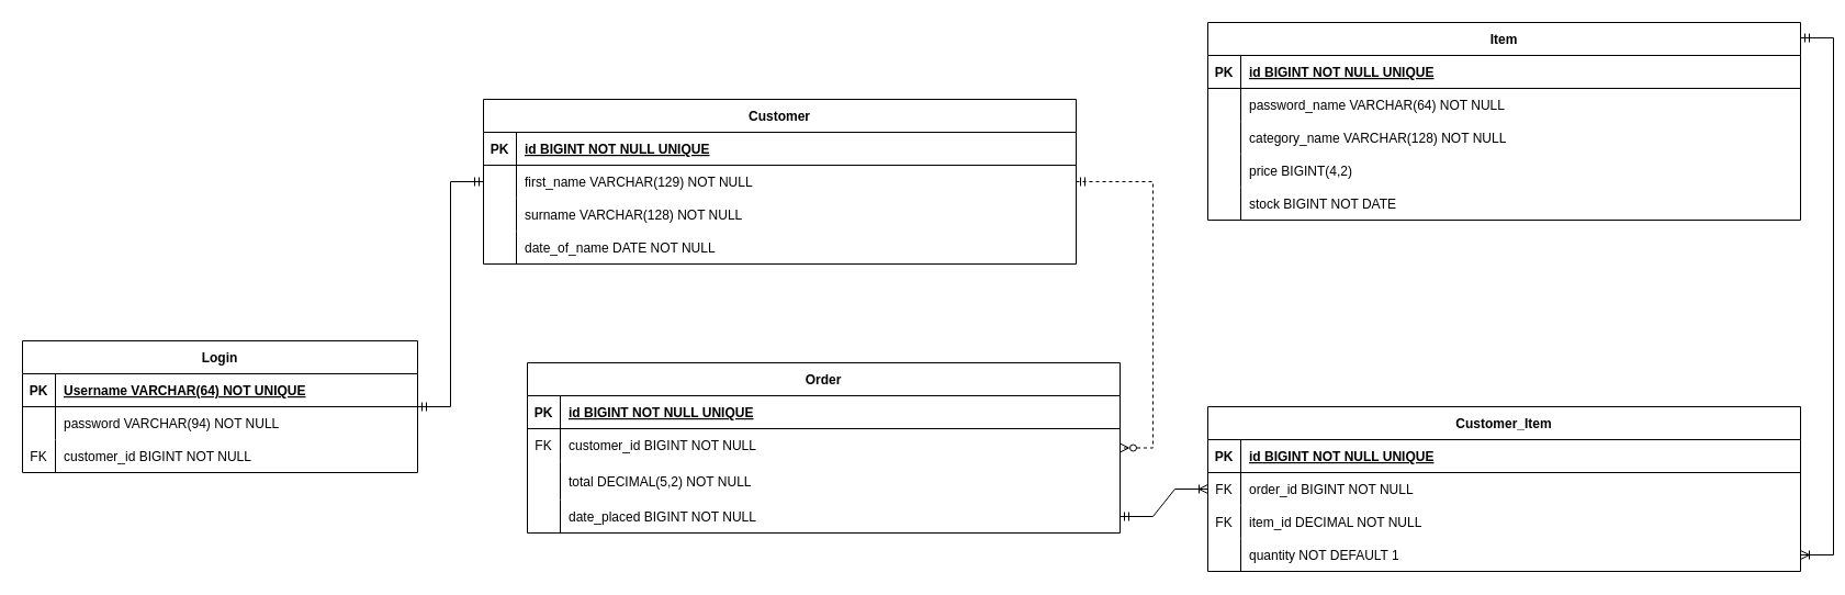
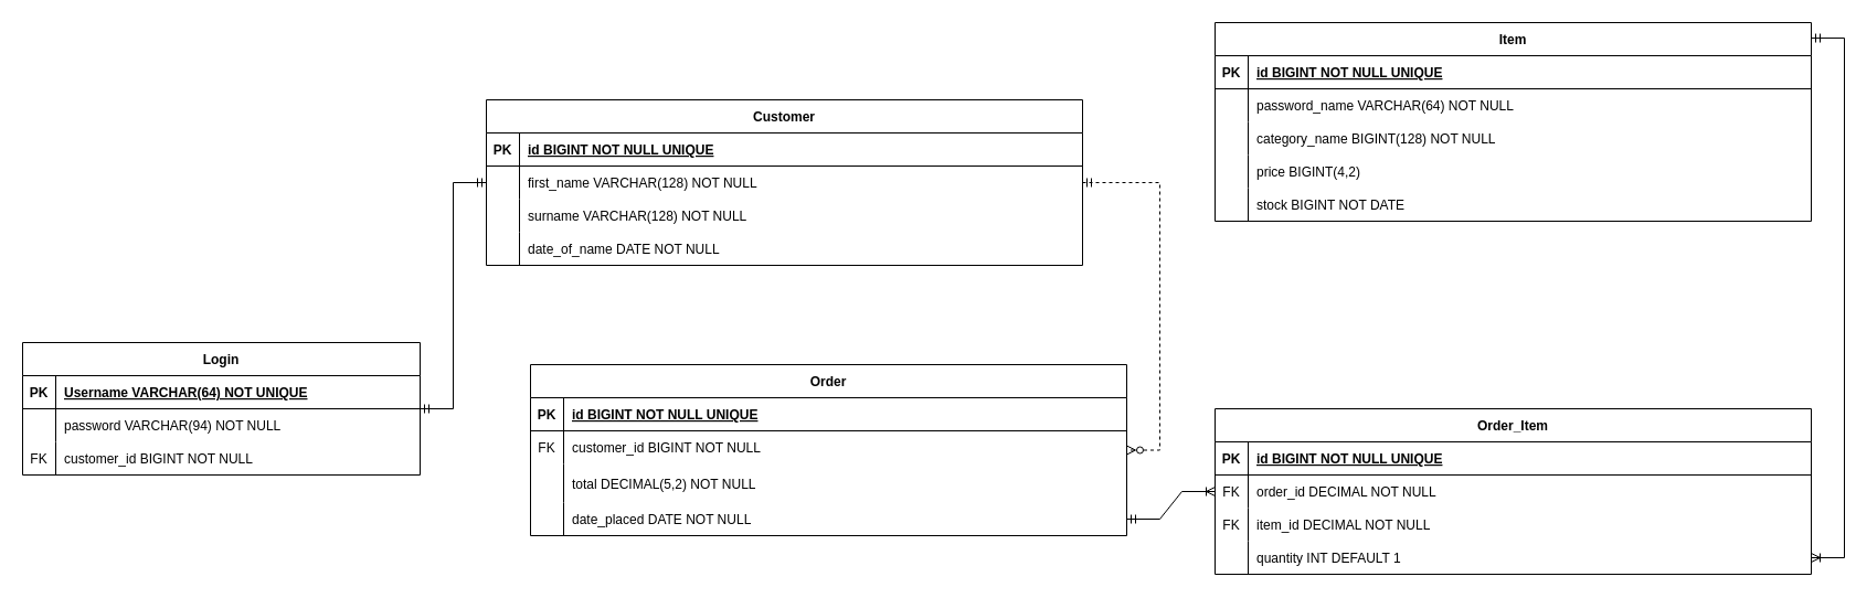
  <mxCell id="0" />
  <mxCell id="1" parent="0" />
  <mxCell id="2" value="Customer" style="shape=table;startSize=30;container=1;collapsible=1;childLayout=tableLayout;fixedRows=1;rowLines=0;fontStyle=1;align=center;resizeLast=1;" vertex="1" parent="1"><mxGeometry x="440" y="90" width="540" height="150" as="geometry" /></mxCell>
  <mxCell id="3" value="" style="shape=tableRow;horizontal=0;startSize=0;swimlaneHead=0;swimlaneBody=0;fillColor=none;collapsible=0;dropTarget=0;points=[[0,0.5],[1,0.5]];portConstraint=eastwest;top=0;left=0;right=0;bottom=1;" vertex="1" parent="2"><mxGeometry y="30" width="540" height="30" as="geometry" /></mxCell>
  <mxCell id="4" value="PK" style="shape=partialRectangle;connectable=0;fillColor=none;top=0;left=0;bottom=0;right=0;fontStyle=1;overflow=hidden;" vertex="1" parent="3"><mxGeometry width="30" height="30" as="geometry"><mxRectangle width="30" height="30" as="alternateBounds" /></mxGeometry></mxCell>
  <mxCell id="5" value="id BIGINT NOT NULL UNIQUE" style="shape=partialRectangle;connectable=0;fillColor=none;top=0;left=0;bottom=0;right=0;align=left;spacingLeft=6;fontStyle=5;overflow=hidden;" vertex="1" parent="3"><mxGeometry x="30" width="510" height="30" as="geometry"><mxRectangle width="510" height="30" as="alternateBounds" /></mxGeometry></mxCell>
  <mxCell id="6" value="" style="shape=tableRow;horizontal=0;startSize=0;swimlaneHead=0;swimlaneBody=0;fillColor=none;collapsible=0;dropTarget=0;points=[[0,0.5],[1,0.5]];portConstraint=eastwest;top=0;left=0;right=0;bottom=0;" vertex="1" parent="2"><mxGeometry y="60" width="540" height="30" as="geometry" /></mxCell>
  <mxCell id="7" value="" style="shape=partialRectangle;connectable=0;fillColor=none;top=0;left=0;bottom=0;right=0;editable=1;overflow=hidden;" vertex="1" parent="6"><mxGeometry width="30" height="30" as="geometry"><mxRectangle width="30" height="30" as="alternateBounds" /></mxGeometry></mxCell>
- <mxCell id="8" value="first_name VARCHAR(129) NOT NULL" style="shape=partialRectangle;connectable=0;fillColor=none;top=0;left=0;bottom=0;right=0;align=left;spacingLeft=6;overflow=hidden;" vertex="1" parent="6"><mxGeometry x="30" width="510" height="30" as="geometry"><mxRectangle width="510" height="30" as="alternateBounds" /></mxGeometry></mxCell>
+ <mxCell id="8" value="first_name VARCHAR(128) NOT NULL" style="shape=partialRectangle;connectable=0;fillColor=none;top=0;left=0;bottom=0;right=0;align=left;spacingLeft=6;overflow=hidden;" vertex="1" parent="6"><mxGeometry x="30" width="510" height="30" as="geometry"><mxRectangle width="510" height="30" as="alternateBounds" /></mxGeometry></mxCell>
  <mxCell id="9" value="" style="shape=tableRow;horizontal=0;startSize=0;swimlaneHead=0;swimlaneBody=0;fillColor=none;collapsible=0;dropTarget=0;points=[[0,0.5],[1,0.5]];portConstraint=eastwest;top=0;left=0;right=0;bottom=0;" vertex="1" parent="2"><mxGeometry y="90" width="540" height="30" as="geometry" /></mxCell>
  <mxCell id="10" value="" style="shape=partialRectangle;connectable=0;fillColor=none;top=0;left=0;bottom=0;right=0;editable=1;overflow=hidden;" vertex="1" parent="9"><mxGeometry width="30" height="30" as="geometry"><mxRectangle width="30" height="30" as="alternateBounds" /></mxGeometry></mxCell>
  <mxCell id="11" value="surname VARCHAR(128) NOT NULL" style="shape=partialRectangle;connectable=0;fillColor=none;top=0;left=0;bottom=0;right=0;align=left;spacingLeft=6;overflow=hidden;" vertex="1" parent="9"><mxGeometry x="30" width="510" height="30" as="geometry"><mxRectangle width="510" height="30" as="alternateBounds" /></mxGeometry></mxCell>
  <mxCell id="12" value="" style="shape=tableRow;horizontal=0;startSize=0;swimlaneHead=0;swimlaneBody=0;fillColor=none;collapsible=0;dropTarget=0;points=[[0,0.5],[1,0.5]];portConstraint=eastwest;top=0;left=0;right=0;bottom=0;" vertex="1" parent="2"><mxGeometry y="120" width="540" height="30" as="geometry" /></mxCell>
  <mxCell id="13" value="" style="shape=partialRectangle;connectable=0;fillColor=none;top=0;left=0;bottom=0;right=0;editable=1;overflow=hidden;" vertex="1" parent="12"><mxGeometry width="30" height="30" as="geometry"><mxRectangle width="30" height="30" as="alternateBounds" /></mxGeometry></mxCell>
  <mxCell id="14" value="date_of_name DATE NOT NULL" style="shape=partialRectangle;connectable=0;fillColor=none;top=0;left=0;bottom=0;right=0;align=left;spacingLeft=6;overflow=hidden;" vertex="1" parent="12"><mxGeometry x="30" width="510" height="30" as="geometry"><mxRectangle width="510" height="30" as="alternateBounds" /></mxGeometry></mxCell>
  <mxCell id="15" value="Item" style="shape=table;startSize=30;container=1;collapsible=1;childLayout=tableLayout;fixedRows=1;rowLines=0;fontStyle=1;align=center;resizeLast=1;" vertex="1" parent="1"><mxGeometry x="1100" y="20" width="540" height="180" as="geometry" /></mxCell>
  <mxCell id="16" value="" style="shape=tableRow;horizontal=0;startSize=0;swimlaneHead=0;swimlaneBody=0;fillColor=none;collapsible=0;dropTarget=0;points=[[0,0.5],[1,0.5]];portConstraint=eastwest;top=0;left=0;right=0;bottom=1;" vertex="1" parent="15"><mxGeometry y="30" width="540" height="30" as="geometry" /></mxCell>
  <mxCell id="17" value="PK" style="shape=partialRectangle;connectable=0;fillColor=none;top=0;left=0;bottom=0;right=0;fontStyle=1;overflow=hidden;" vertex="1" parent="16"><mxGeometry width="30" height="30" as="geometry"><mxRectangle width="30" height="30" as="alternateBounds" /></mxGeometry></mxCell>
  <mxCell id="18" value="id BIGINT NOT NULL UNIQUE" style="shape=partialRectangle;connectable=0;fillColor=none;top=0;left=0;bottom=0;right=0;align=left;spacingLeft=6;fontStyle=5;overflow=hidden;" vertex="1" parent="16"><mxGeometry x="30" width="510" height="30" as="geometry"><mxRectangle width="510" height="30" as="alternateBounds" /></mxGeometry></mxCell>
  <mxCell id="19" value="" style="shape=tableRow;horizontal=0;startSize=0;swimlaneHead=0;swimlaneBody=0;fillColor=none;collapsible=0;dropTarget=0;points=[[0,0.5],[1,0.5]];portConstraint=eastwest;top=0;left=0;right=0;bottom=0;" vertex="1" parent="15"><mxGeometry y="60" width="540" height="30" as="geometry" /></mxCell>
  <mxCell id="20" value="" style="shape=partialRectangle;connectable=0;fillColor=none;top=0;left=0;bottom=0;right=0;editable=1;overflow=hidden;" vertex="1" parent="19"><mxGeometry width="30" height="30" as="geometry"><mxRectangle width="30" height="30" as="alternateBounds" /></mxGeometry></mxCell>
  <mxCell id="21" value="password_name VARCHAR(64) NOT NULL " style="shape=partialRectangle;connectable=0;fillColor=none;top=0;left=0;bottom=0;right=0;align=left;spacingLeft=6;overflow=hidden;" vertex="1" parent="19"><mxGeometry x="30" width="510" height="30" as="geometry"><mxRectangle width="510" height="30" as="alternateBounds" /></mxGeometry></mxCell>
  <mxCell id="22" value="" style="shape=tableRow;horizontal=0;startSize=0;swimlaneHead=0;swimlaneBody=0;fillColor=none;collapsible=0;dropTarget=0;points=[[0,0.5],[1,0.5]];portConstraint=eastwest;top=0;left=0;right=0;bottom=0;" vertex="1" parent="15"><mxGeometry y="90" width="540" height="30" as="geometry" /></mxCell>
  <mxCell id="23" value="" style="shape=partialRectangle;connectable=0;fillColor=none;top=0;left=0;bottom=0;right=0;editable=1;overflow=hidden;" vertex="1" parent="22"><mxGeometry width="30" height="30" as="geometry"><mxRectangle width="30" height="30" as="alternateBounds" /></mxGeometry></mxCell>
- <mxCell id="24" value="category_name VARCHAR(128) NOT NULL" style="shape=partialRectangle;connectable=0;fillColor=none;top=0;left=0;bottom=0;right=0;align=left;spacingLeft=6;overflow=hidden;" vertex="1" parent="22"><mxGeometry x="30" width="510" height="30" as="geometry"><mxRectangle width="510" height="30" as="alternateBounds" /></mxGeometry></mxCell>
+ <mxCell id="24" value="category_name BIGINT(128) NOT NULL" style="shape=partialRectangle;connectable=0;fillColor=none;top=0;left=0;bottom=0;right=0;align=left;spacingLeft=6;overflow=hidden;" vertex="1" parent="22"><mxGeometry x="30" width="510" height="30" as="geometry"><mxRectangle width="510" height="30" as="alternateBounds" /></mxGeometry></mxCell>
  <mxCell id="25" value="" style="shape=tableRow;horizontal=0;startSize=0;swimlaneHead=0;swimlaneBody=0;fillColor=none;collapsible=0;dropTarget=0;points=[[0,0.5],[1,0.5]];portConstraint=eastwest;top=0;left=0;right=0;bottom=0;" vertex="1" parent="15"><mxGeometry y="120" width="540" height="30" as="geometry" /></mxCell>
  <mxCell id="26" value="" style="shape=partialRectangle;connectable=0;fillColor=none;top=0;left=0;bottom=0;right=0;editable=1;overflow=hidden;" vertex="1" parent="25"><mxGeometry width="30" height="30" as="geometry"><mxRectangle width="30" height="30" as="alternateBounds" /></mxGeometry></mxCell>
  <mxCell id="27" value="price BIGINT(4,2)" style="shape=partialRectangle;connectable=0;fillColor=none;top=0;left=0;bottom=0;right=0;align=left;spacingLeft=6;overflow=hidden;" vertex="1" parent="25"><mxGeometry x="30" width="510" height="30" as="geometry"><mxRectangle width="510" height="30" as="alternateBounds" /></mxGeometry></mxCell>
  <mxCell id="28" style="shape=tableRow;horizontal=0;startSize=0;swimlaneHead=0;swimlaneBody=0;fillColor=none;collapsible=0;dropTarget=0;points=[[0,0.5],[1,0.5]];portConstraint=eastwest;top=0;left=0;right=0;bottom=0;" vertex="1" parent="15"><mxGeometry y="150" width="540" height="30" as="geometry" /></mxCell>
  <mxCell id="29" style="shape=partialRectangle;connectable=0;fillColor=none;top=0;left=0;bottom=0;right=0;editable=1;overflow=hidden;" vertex="1" parent="28"><mxGeometry width="30" height="30" as="geometry"><mxRectangle width="30" height="30" as="alternateBounds" /></mxGeometry></mxCell>
  <mxCell id="30" value="stock BIGINT NOT DATE" style="shape=partialRectangle;connectable=0;fillColor=none;top=0;left=0;bottom=0;right=0;align=left;spacingLeft=6;overflow=hidden;" vertex="1" parent="28"><mxGeometry x="30" width="510" height="30" as="geometry"><mxRectangle width="510" height="30" as="alternateBounds" /></mxGeometry></mxCell>
  <mxCell id="31" value="Order" style="shape=table;startSize=30;container=1;collapsible=1;childLayout=tableLayout;fixedRows=1;rowLines=0;fontStyle=1;align=center;resizeLast=1;" vertex="1" parent="1"><mxGeometry x="480" y="330" width="540" height="155" as="geometry" /></mxCell>
  <mxCell id="32" value="" style="shape=tableRow;horizontal=0;startSize=0;swimlaneHead=0;swimlaneBody=0;fillColor=none;collapsible=0;dropTarget=0;points=[[0,0.5],[1,0.5]];portConstraint=eastwest;top=0;left=0;right=0;bottom=1;" vertex="1" parent="31"><mxGeometry y="30" width="540" height="30" as="geometry" /></mxCell>
  <mxCell id="33" value="PK" style="shape=partialRectangle;connectable=0;fillColor=none;top=0;left=0;bottom=0;right=0;fontStyle=1;overflow=hidden;" vertex="1" parent="32"><mxGeometry width="30" height="30" as="geometry"><mxRectangle width="30" height="30" as="alternateBounds" /></mxGeometry></mxCell>
  <mxCell id="34" value="id BIGINT NOT NULL UNIQUE" style="shape=partialRectangle;connectable=0;fillColor=none;top=0;left=0;bottom=0;right=0;align=left;spacingLeft=6;fontStyle=5;overflow=hidden;" vertex="1" parent="32"><mxGeometry x="30" width="510" height="30" as="geometry"><mxRectangle width="510" height="30" as="alternateBounds" /></mxGeometry></mxCell>
  <mxCell id="35" value="" style="shape=tableRow;horizontal=0;startSize=0;swimlaneHead=0;swimlaneBody=0;fillColor=none;collapsible=0;dropTarget=0;points=[[0,0.5],[1,0.5]];portConstraint=eastwest;top=0;left=0;right=0;bottom=0;" vertex="1" parent="31"><mxGeometry y="60" width="540" height="30" as="geometry" /></mxCell>
  <mxCell id="36" value="FK" style="shape=partialRectangle;connectable=0;fillColor=none;top=0;left=0;bottom=0;right=0;editable=1;overflow=hidden;" vertex="1" parent="35"><mxGeometry width="30" height="30" as="geometry"><mxRectangle width="30" height="30" as="alternateBounds" /></mxGeometry></mxCell>
  <mxCell id="37" value="customer_id BIGINT NOT NULL" style="shape=partialRectangle;connectable=0;fillColor=none;top=0;left=0;bottom=0;right=0;align=left;spacingLeft=6;overflow=hidden;" vertex="1" parent="35"><mxGeometry x="30" width="510" height="30" as="geometry"><mxRectangle width="510" height="30" as="alternateBounds" /></mxGeometry></mxCell>
  <mxCell id="38" style="shape=tableRow;horizontal=0;startSize=0;swimlaneHead=0;swimlaneBody=0;fillColor=none;collapsible=0;dropTarget=0;points=[[0,0.5],[1,0.5]];portConstraint=eastwest;top=0;left=0;right=0;bottom=0;" vertex="1" parent="31"><mxGeometry y="90" width="540" height="35" as="geometry" /></mxCell>
  <mxCell id="39" style="shape=partialRectangle;connectable=0;fillColor=none;top=0;left=0;bottom=0;right=0;editable=1;overflow=hidden;" vertex="1" parent="38"><mxGeometry width="30" height="35" as="geometry"><mxRectangle width="30" height="35" as="alternateBounds" /></mxGeometry></mxCell>
  <mxCell id="40" value="total DECIMAL(5,2) NOT NULL" style="shape=partialRectangle;connectable=0;fillColor=none;top=0;left=0;bottom=0;right=0;align=left;spacingLeft=6;overflow=hidden;" vertex="1" parent="38"><mxGeometry x="30" width="510" height="35" as="geometry"><mxRectangle width="510" height="35" as="alternateBounds" /></mxGeometry></mxCell>
  <mxCell id="41" value="" style="shape=tableRow;horizontal=0;startSize=0;swimlaneHead=0;swimlaneBody=0;fillColor=none;collapsible=0;dropTarget=0;points=[[0,0.5],[1,0.5]];portConstraint=eastwest;top=0;left=0;right=0;bottom=0;" vertex="1" parent="31"><mxGeometry y="125" width="540" height="30" as="geometry" /></mxCell>
  <mxCell id="42" value="" style="shape=partialRectangle;connectable=0;fillColor=none;top=0;left=0;bottom=0;right=0;editable=1;overflow=hidden;" vertex="1" parent="41"><mxGeometry width="30" height="30" as="geometry"><mxRectangle width="30" height="30" as="alternateBounds" /></mxGeometry></mxCell>
- <mxCell id="43" value="date_placed BIGINT NOT NULL" style="shape=partialRectangle;connectable=0;fillColor=none;top=0;left=0;bottom=0;right=0;align=left;spacingLeft=6;overflow=hidden;" vertex="1" parent="41"><mxGeometry x="30" width="510" height="30" as="geometry"><mxRectangle width="510" height="30" as="alternateBounds" /></mxGeometry></mxCell>
- <mxCell id="44" value="Customer_Item" style="shape=table;startSize=30;container=1;collapsible=1;childLayout=tableLayout;fixedRows=1;rowLines=0;fontStyle=1;align=center;resizeLast=1;" vertex="1" parent="1"><mxGeometry x="1100" y="370" width="540" height="150" as="geometry" /></mxCell>
+ <mxCell id="43" value="date_placed DATE NOT NULL" style="shape=partialRectangle;connectable=0;fillColor=none;top=0;left=0;bottom=0;right=0;align=left;spacingLeft=6;overflow=hidden;" vertex="1" parent="41"><mxGeometry x="30" width="510" height="30" as="geometry"><mxRectangle width="510" height="30" as="alternateBounds" /></mxGeometry></mxCell>
+ <mxCell id="44" value="Order_Item" style="shape=table;startSize=30;container=1;collapsible=1;childLayout=tableLayout;fixedRows=1;rowLines=0;fontStyle=1;align=center;resizeLast=1;" vertex="1" parent="1"><mxGeometry x="1100" y="370" width="540" height="150" as="geometry" /></mxCell>
  <mxCell id="45" value="" style="shape=tableRow;horizontal=0;startSize=0;swimlaneHead=0;swimlaneBody=0;fillColor=none;collapsible=0;dropTarget=0;points=[[0,0.5],[1,0.5]];portConstraint=eastwest;top=0;left=0;right=0;bottom=1;" vertex="1" parent="44"><mxGeometry y="30" width="540" height="30" as="geometry" /></mxCell>
  <mxCell id="46" value="PK" style="shape=partialRectangle;connectable=0;fillColor=none;top=0;left=0;bottom=0;right=0;fontStyle=1;overflow=hidden;" vertex="1" parent="45"><mxGeometry width="30" height="30" as="geometry"><mxRectangle width="30" height="30" as="alternateBounds" /></mxGeometry></mxCell>
  <mxCell id="47" value="id BIGINT NOT NULL UNIQUE" style="shape=partialRectangle;connectable=0;fillColor=none;top=0;left=0;bottom=0;right=0;align=left;spacingLeft=6;fontStyle=5;overflow=hidden;" vertex="1" parent="45"><mxGeometry x="30" width="510" height="30" as="geometry"><mxRectangle width="510" height="30" as="alternateBounds" /></mxGeometry></mxCell>
  <mxCell id="48" value="" style="shape=tableRow;horizontal=0;startSize=0;swimlaneHead=0;swimlaneBody=0;fillColor=none;collapsible=0;dropTarget=0;points=[[0,0.5],[1,0.5]];portConstraint=eastwest;top=0;left=0;right=0;bottom=0;" vertex="1" parent="44"><mxGeometry y="60" width="540" height="30" as="geometry" /></mxCell>
  <mxCell id="49" value="FK" style="shape=partialRectangle;connectable=0;fillColor=none;top=0;left=0;bottom=0;right=0;editable=1;overflow=hidden;" vertex="1" parent="48"><mxGeometry width="30" height="30" as="geometry"><mxRectangle width="30" height="30" as="alternateBounds" /></mxGeometry></mxCell>
- <mxCell id="50" value="order_id BIGINT NOT NULL" style="shape=partialRectangle;connectable=0;fillColor=none;top=0;left=0;bottom=0;right=0;align=left;spacingLeft=6;overflow=hidden;" vertex="1" parent="48"><mxGeometry x="30" width="510" height="30" as="geometry"><mxRectangle width="510" height="30" as="alternateBounds" /></mxGeometry></mxCell>
+ <mxCell id="50" value="order_id DECIMAL NOT NULL" style="shape=partialRectangle;connectable=0;fillColor=none;top=0;left=0;bottom=0;right=0;align=left;spacingLeft=6;overflow=hidden;" vertex="1" parent="48"><mxGeometry x="30" width="510" height="30" as="geometry"><mxRectangle width="510" height="30" as="alternateBounds" /></mxGeometry></mxCell>
  <mxCell id="51" value="" style="shape=tableRow;horizontal=0;startSize=0;swimlaneHead=0;swimlaneBody=0;fillColor=none;collapsible=0;dropTarget=0;points=[[0,0.5],[1,0.5]];portConstraint=eastwest;top=0;left=0;right=0;bottom=0;" vertex="1" parent="44"><mxGeometry y="90" width="540" height="30" as="geometry" /></mxCell>
  <mxCell id="52" value="FK" style="shape=partialRectangle;connectable=0;fillColor=none;top=0;left=0;bottom=0;right=0;editable=1;overflow=hidden;" vertex="1" parent="51"><mxGeometry width="30" height="30" as="geometry"><mxRectangle width="30" height="30" as="alternateBounds" /></mxGeometry></mxCell>
  <mxCell id="53" value="item_id DECIMAL NOT NULL" style="shape=partialRectangle;connectable=0;fillColor=none;top=0;left=0;bottom=0;right=0;align=left;spacingLeft=6;overflow=hidden;" vertex="1" parent="51"><mxGeometry x="30" width="510" height="30" as="geometry"><mxRectangle width="510" height="30" as="alternateBounds" /></mxGeometry></mxCell>
  <mxCell id="54" style="shape=tableRow;horizontal=0;startSize=0;swimlaneHead=0;swimlaneBody=0;fillColor=none;collapsible=0;dropTarget=0;points=[[0,0.5],[1,0.5]];portConstraint=eastwest;top=0;left=0;right=0;bottom=0;" vertex="1" parent="44"><mxGeometry y="120" width="540" height="30" as="geometry" /></mxCell>
  <mxCell id="55" style="shape=partialRectangle;connectable=0;fillColor=none;top=0;left=0;bottom=0;right=0;editable=1;overflow=hidden;" vertex="1" parent="54"><mxGeometry width="30" height="30" as="geometry"><mxRectangle width="30" height="30" as="alternateBounds" /></mxGeometry></mxCell>
- <mxCell id="56" value="quantity NOT DEFAULT 1" style="shape=partialRectangle;connectable=0;fillColor=none;top=0;left=0;bottom=0;right=0;align=left;spacingLeft=6;overflow=hidden;" vertex="1" parent="54"><mxGeometry x="30" width="510" height="30" as="geometry"><mxRectangle width="510" height="30" as="alternateBounds" /></mxGeometry></mxCell>
+ <mxCell id="56" value="quantity INT DEFAULT 1" style="shape=partialRectangle;connectable=0;fillColor=none;top=0;left=0;bottom=0;right=0;align=left;spacingLeft=6;overflow=hidden;" vertex="1" parent="54"><mxGeometry x="30" width="510" height="30" as="geometry"><mxRectangle width="510" height="30" as="alternateBounds" /></mxGeometry></mxCell>
  <mxCell id="57" value="" style="edgeStyle=entityRelationEdgeStyle;fontSize=12;html=1;endArrow=ERzeroToMany;startArrow=ERmandOne;rounded=0;dashed=1;" edge="1" parent="1" source="2" target="31"><mxGeometry width="100" height="100" relative="1" as="geometry"><mxPoint x="1020" y="120" as="sourcePoint" /><mxPoint x="1080" y="370" as="targetPoint" /></mxGeometry></mxCell>
  <mxCell id="58" value="" style="edgeStyle=entityRelationEdgeStyle;fontSize=12;html=1;endArrow=ERoneToMany;startArrow=ERmandOne;rounded=0;" edge="1" parent="1" source="41" target="44"><mxGeometry width="100" height="100" relative="1" as="geometry"><mxPoint x="1030" y="440" as="sourcePoint" /><mxPoint x="1100" y="360" as="targetPoint" /></mxGeometry></mxCell>
  <mxCell id="59" value="" style="edgeStyle=entityRelationEdgeStyle;fontSize=12;html=1;endArrow=ERoneToMany;startArrow=ERmandOne;rounded=0;exitX=1;exitY=0.078;exitDx=0;exitDy=0;exitPerimeter=0;" edge="1" parent="1" source="15" target="54"><mxGeometry width="100" height="100" relative="1" as="geometry"><mxPoint x="1435" y="350" as="sourcePoint" /><mxPoint x="1480" y="593" as="targetPoint" /></mxGeometry></mxCell>
  <mxCell id="60" value="Login" style="shape=table;startSize=30;container=1;collapsible=1;childLayout=tableLayout;fixedRows=1;rowLines=0;fontStyle=1;align=center;resizeLast=1;" vertex="1" parent="1"><mxGeometry x="20" y="310" width="360" height="120" as="geometry" /></mxCell>
  <mxCell id="61" value="" style="shape=tableRow;horizontal=0;startSize=0;swimlaneHead=0;swimlaneBody=0;fillColor=none;collapsible=0;dropTarget=0;points=[[0,0.5],[1,0.5]];portConstraint=eastwest;top=0;left=0;right=0;bottom=1;" vertex="1" parent="60"><mxGeometry y="30" width="360" height="30" as="geometry" /></mxCell>
  <mxCell id="62" value="PK" style="shape=partialRectangle;connectable=0;fillColor=none;top=0;left=0;bottom=0;right=0;fontStyle=1;overflow=hidden;" vertex="1" parent="61"><mxGeometry width="30" height="30" as="geometry"><mxRectangle width="30" height="30" as="alternateBounds" /></mxGeometry></mxCell>
  <mxCell id="63" value="Username VARCHAR(64) NOT UNIQUE" style="shape=partialRectangle;connectable=0;fillColor=none;top=0;left=0;bottom=0;right=0;align=left;spacingLeft=6;fontStyle=5;overflow=hidden;" vertex="1" parent="61"><mxGeometry x="30" width="330" height="30" as="geometry"><mxRectangle width="330" height="30" as="alternateBounds" /></mxGeometry></mxCell>
  <mxCell id="64" value="" style="shape=tableRow;horizontal=0;startSize=0;swimlaneHead=0;swimlaneBody=0;fillColor=none;collapsible=0;dropTarget=0;points=[[0,0.5],[1,0.5]];portConstraint=eastwest;top=0;left=0;right=0;bottom=0;" vertex="1" parent="60"><mxGeometry y="60" width="360" height="30" as="geometry" /></mxCell>
  <mxCell id="65" value="" style="shape=partialRectangle;connectable=0;fillColor=none;top=0;left=0;bottom=0;right=0;editable=1;overflow=hidden;" vertex="1" parent="64"><mxGeometry width="30" height="30" as="geometry"><mxRectangle width="30" height="30" as="alternateBounds" /></mxGeometry></mxCell>
  <mxCell id="66" value="password VARCHAR(94) NOT NULL" style="shape=partialRectangle;connectable=0;fillColor=none;top=0;left=0;bottom=0;right=0;align=left;spacingLeft=6;overflow=hidden;" vertex="1" parent="64"><mxGeometry x="30" width="330" height="30" as="geometry"><mxRectangle width="330" height="30" as="alternateBounds" /></mxGeometry></mxCell>
  <mxCell id="67" value="" style="shape=tableRow;horizontal=0;startSize=0;swimlaneHead=0;swimlaneBody=0;fillColor=none;collapsible=0;dropTarget=0;points=[[0,0.5],[1,0.5]];portConstraint=eastwest;top=0;left=0;right=0;bottom=0;" vertex="1" parent="60"><mxGeometry y="90" width="360" height="30" as="geometry" /></mxCell>
  <mxCell id="68" value="FK" style="shape=partialRectangle;connectable=0;fillColor=none;top=0;left=0;bottom=0;right=0;editable=1;overflow=hidden;" vertex="1" parent="67"><mxGeometry width="30" height="30" as="geometry"><mxRectangle width="30" height="30" as="alternateBounds" /></mxGeometry></mxCell>
  <mxCell id="69" value="customer_id BIGINT NOT NULL" style="shape=partialRectangle;connectable=0;fillColor=none;top=0;left=0;bottom=0;right=0;align=left;spacingLeft=6;overflow=hidden;" vertex="1" parent="67"><mxGeometry x="30" width="330" height="30" as="geometry"><mxRectangle width="330" height="30" as="alternateBounds" /></mxGeometry></mxCell>
  <mxCell id="70" value="" style="edgeStyle=entityRelationEdgeStyle;fontSize=12;html=1;endArrow=ERmandOne;startArrow=ERmandOne;rounded=0;entryX=0;entryY=0.5;entryDx=0;entryDy=0;" edge="1" parent="1" source="60" target="6"><mxGeometry width="100" height="100" relative="1" as="geometry"><mxPoint x="410" y="360" as="sourcePoint" /><mxPoint x="360" y="150" as="targetPoint" /></mxGeometry></mxCell>
